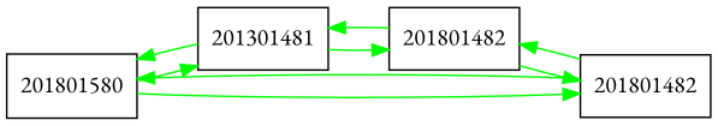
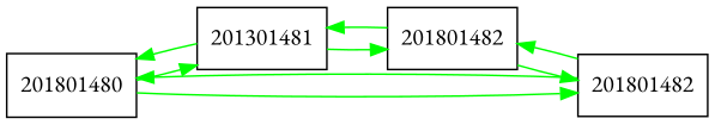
  digraph {
    fontname="EB Garamond"
    rankdir=LR
    node [fontname="EB Garamond" shape=record]
    edge [color=green fontname="EB Garamond"]
-   n1 [label=201801580]
+   n1 [label=201801480]
    n2 [label=201301481]
    n3 [label=201801482]
    n4 [label=201801482]
    n1 -> n2
    n1 -> n3
    n2 -> n1
    n2 -> n4
    n3 -> n1
    n3 -> n4
    n4 -> n2
    n4 -> n3
  }
